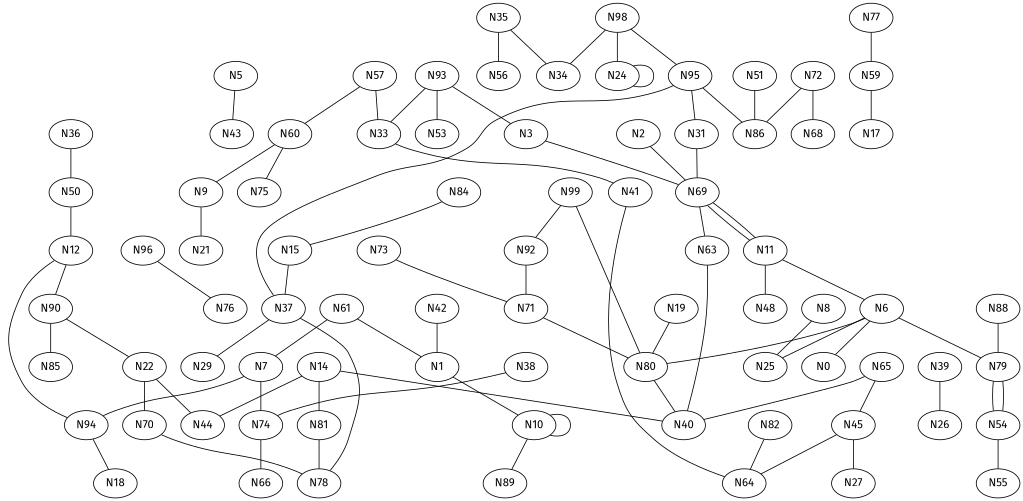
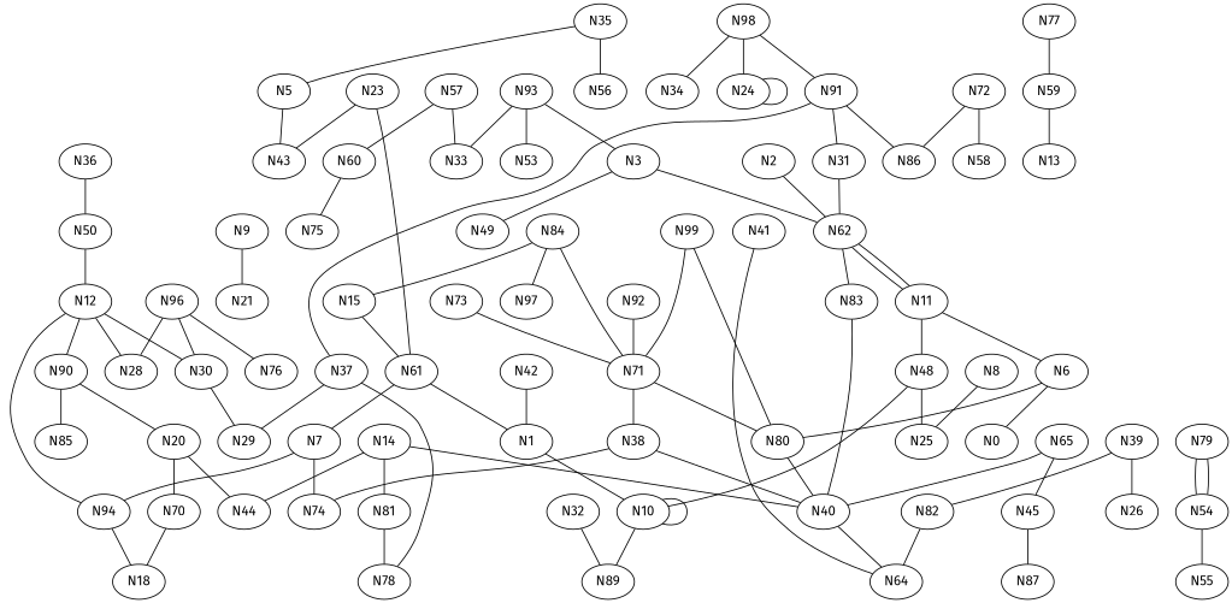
  graph {
    fontname="Fira Sans"
    node [fontname="Fira Sans"]
    edge [fontname="Fira Sans"]
    N1
    N10
    N89
    N2
-   N69
+   N69 [label=N62]
    N11
-   N83 [label=N63]
+   N83
    N6
    N48
    N40
    N3
+   N49
    N5
    N43
    N0
    N25
    N79
    N80
    N54
    N55
    N64
    N7
    N74
    N94
-   N66
    N18
    N8
    N9
    N21
    N12
+   N28
+   N30
    N90
    N29
-   N20 [label=N22]
+   N20
    n36 [label=N85]
    N44
    N70
    N14
    N81
    N78
    N15
    N37
-   N19
+   N23
    N61
    N24
+   N32
    N33
    N41
    N35
    N56
    N36
    N50
    N38
    N39
    N26
    N82
    N42
    N45
-   N27
-   N51
+   N27 [label=N87]
    N86
    n64 [label=N72]
-   N68
+   N68 [label=N58]
    N57
    N60
    N75
    N59
-   N13 [label=N17]
+   N13
    N65
    N71
    N73
    N77
    N84
-   N88
-   N91 [label=N95]
+   N97
+   N91
    N31
    N92
    N93
    N53
    N96
    N76
    N98
    N34
    N99
    N1 -- N10
    N10 -- N10
    N10 -- N89
    N2 -- N69
    N69 -- N11
    N69 -- N83
    N11 -- N69
    N11 -- N6
    N11 -- N48
    N83 -- N40
    N6 -- N0
-   N6 -- N25
-   N6 -- N79
+   N48 -- N25
    N6 -- N80
-   N45 -- N64
+   N48 -- N10
+   N40 -- N64
    N3 -- N69
+   N3 -- N49
    N5 -- N43
    N79 -- N54
    N80 -- N40
    N54 -- N79
    N54 -- N55
    N7 -- N74
    N7 -- N94
-   N74 -- N66
    N94 -- N18
    N8 -- N25
    N9 -- N21
    N12 -- N94
+   N12 -- N28
+   N12 -- N30
    N12 -- N90
+   N30 -- N29
    N90 -- N20
    N90 -- n36
    N20 -- N44
    N20 -- N70
-   N70 -- N78
+   N70 -- N18
    N14 -- N40
    N14 -- N44
    N14 -- N81
    N81 -- N78
-   N15 -- N37
+   N15 -- N61
    N37 -- N29
    N37 -- N78
-   N19 -- N80
+   N23 -- N43
+   N23 -- N61
    N61 -- N1
    N61 -- N7
    N24 -- N24
-   N33 -- N41
+   N32 -- N89
    N41 -- N64
-   N35 -- N34
+   N35 -- N5
    N35 -- N56
    N36 -- N50
    N50 -- N12
+   N38 -- N40
    N38 -- N74
    N39 -- N26
+   N39 -- N82
    N82 -- N64
    N42 -- N1
    N45 -- N27
-   N51 -- N86
    n64 -- N86
    n64 -- N68
    N57 -- N33
    N57 -- N60
-   N60 -- N9
    N60 -- N75
    N59 -- N13
    N65 -- N40
    N65 -- N45
    N71 -- N80
+   N71 -- N38
    N73 -- N71
    N77 -- N59
    N84 -- N15
-   N88 -- N79
+   N84 -- N71
+   N84 -- N97
    N91 -- N37
    N91 -- N86
    N91 -- N31
    N31 -- N69
    N92 -- N71
    N93 -- N3
    N93 -- N33
    N93 -- N53
+   N96 -- N28
+   N96 -- N30
    N96 -- N76
    N98 -- N24
    N98 -- N91
    N98 -- N34
    N99 -- N80
-   N99 -- N92
+   N99 -- N71
  }
